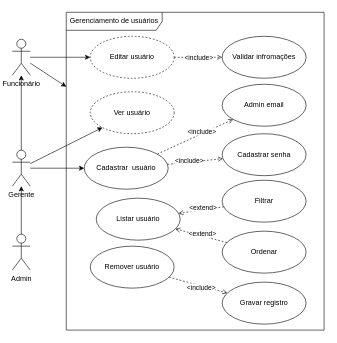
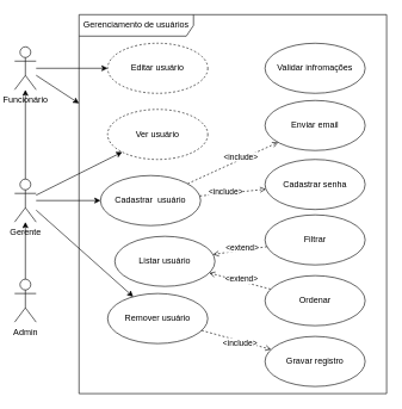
  <mxCell id="0" />
  <mxCell id="1" parent="0" />
  <mxCell id="2" value="Gerenciamento de usuários" style="shape=umlFrame;whiteSpace=wrap;html=1;width=160;height=30;" parent="1" vertex="1"><mxGeometry x="110" y="20" width="430" height="530" as="geometry" /></mxCell>
  <mxCell id="3" style="edgeStyle=none;html=1;" parent="1" source="4" target="9" edge="1"><mxGeometry relative="1" as="geometry" /></mxCell>
  <mxCell id="4" value="Admin" style="shape=umlActor;verticalLabelPosition=bottom;verticalAlign=top;html=1;" parent="1" vertex="1"><mxGeometry x="20" y="390" width="30" height="60" as="geometry" /></mxCell>
  <mxCell id="5" value="" style="edgeStyle=none;html=1;" parent="1" source="9" target="12" edge="1"><mxGeometry relative="1" as="geometry" /></mxCell>
  <mxCell id="6" style="edgeStyle=none;html=1;endArrow=classic;endFill=1;" parent="1" source="9" target="17" edge="1"><mxGeometry relative="1" as="geometry" /></mxCell>
  <mxCell id="7" style="edgeStyle=none;html=1;endArrow=classic;endFill=1;" parent="1" source="9" target="25" edge="1"><mxGeometry relative="1" as="geometry" /></mxCell>
+ <mxCell id="8" style="edgeStyle=none;html=1;endArrow=classic;endFill=1;" parent="1" source="9" target="23" edge="1"><mxGeometry relative="1" as="geometry" /></mxCell>
  <mxCell id="9" value="Gerente" style="shape=umlActor;verticalLabelPosition=bottom;verticalAlign=top;html=1;" parent="1" vertex="1"><mxGeometry x="20" y="250" width="30" height="60" as="geometry" /></mxCell>
  <mxCell id="10" style="edgeStyle=none;html=1;" parent="1" source="12" target="20" edge="1"><mxGeometry relative="1" as="geometry" /></mxCell>
  <mxCell id="11" style="edgeStyle=none;html=1;" parent="1" source="12" target="2" edge="1"><mxGeometry relative="1" as="geometry" /></mxCell>
  <mxCell id="12" value="Funcionário" style="shape=umlActor;verticalLabelPosition=bottom;verticalAlign=top;html=1;" parent="1" vertex="1"><mxGeometry x="20" y="65" width="30" height="60" as="geometry" /></mxCell>
  <mxCell id="13" style="edgeStyle=none;html=1;dashed=1;endArrow=open;endFill=0;" parent="1" source="17" target="32" edge="1"><mxGeometry relative="1" as="geometry" /></mxCell>
  <mxCell id="14" value="&amp;lt;include&amp;gt;" style="edgeLabel;html=1;align=center;verticalAlign=middle;resizable=0;points=[];" vertex="1" connectable="0" parent="13"><mxGeometry x="0.509" y="2" relative="1" as="geometry"><mxPoint x="-21" y="8" as="offset" /></mxGeometry></mxCell>
  <mxCell id="15" style="edgeStyle=none;html=1;dashed=1;endArrow=open;endFill=0;" parent="1" source="17" target="33" edge="1"><mxGeometry relative="1" as="geometry" /></mxCell>
  <mxCell id="16" value="&amp;lt;include&amp;gt;" style="edgeLabel;html=1;align=center;verticalAlign=middle;resizable=0;points=[];" vertex="1" connectable="0" parent="15"><mxGeometry x="-0.234" y="3" relative="1" as="geometry"><mxPoint as="offset" /></mxGeometry></mxCell>
  <mxCell id="17" value="Cadastrar&amp;nbsp; usuário" style="ellipse;whiteSpace=wrap;html=1;" parent="1" vertex="1"><mxGeometry x="140" y="245" width="140" height="70" as="geometry" /></mxCell>
- <mxCell id="18" style="edgeStyle=none;html=1;endArrow=open;endFill=0;dashed=1;" edge="1" parent="1" source="20" target="35"><mxGeometry relative="1" as="geometry" /></mxCell>
- <mxCell id="19" value="&amp;lt;include&amp;gt;" style="edgeLabel;html=1;align=center;verticalAlign=middle;resizable=0;points=[];" vertex="1" connectable="0" parent="18"><mxGeometry x="-0.593" y="-1" relative="1" as="geometry"><mxPoint x="24" y="-1" as="offset" /></mxGeometry></mxCell>
  <mxCell id="20" value="Editar usuário" style="ellipse;whiteSpace=wrap;html=1;dashed=1;" parent="1" vertex="1"><mxGeometry x="150" y="60" width="140" height="70" as="geometry" /></mxCell>
  <mxCell id="21" style="edgeStyle=none;html=1;dashed=1;endArrow=open;endFill=0;" parent="1" source="23" target="34" edge="1"><mxGeometry relative="1" as="geometry" /></mxCell>
  <mxCell id="22" value="&amp;lt;include&amp;gt;" style="edgeLabel;html=1;align=center;verticalAlign=middle;resizable=0;points=[];" vertex="1" connectable="0" parent="21"><mxGeometry x="0.228" relative="1" as="geometry"><mxPoint x="-7" as="offset" /></mxGeometry></mxCell>
  <mxCell id="23" value="Remover usuário" style="ellipse;whiteSpace=wrap;html=1;" parent="1" vertex="1"><mxGeometry x="150" y="410" width="140" height="70" as="geometry" /></mxCell>
  <mxCell id="24" value="Listar usuário" style="ellipse;whiteSpace=wrap;html=1;" parent="1" vertex="1"><mxGeometry x="160" y="330" width="140" height="70" as="geometry" /></mxCell>
  <mxCell id="25" value="Ver usuário" style="ellipse;whiteSpace=wrap;html=1;dashed=1;" parent="1" vertex="1"><mxGeometry x="150" y="152.5" width="140" height="70" as="geometry" /></mxCell>
  <mxCell id="26" style="edgeStyle=none;html=1;dashed=1;endArrow=open;endFill=0;" parent="1" source="28" target="24" edge="1"><mxGeometry relative="1" as="geometry" /></mxCell>
  <mxCell id="27" value="&amp;lt;extend&amp;gt;" style="edgeLabel;html=1;align=center;verticalAlign=middle;resizable=0;points=[];" vertex="1" connectable="0" parent="26"><mxGeometry x="-0.506" relative="1" as="geometry"><mxPoint x="-16" y="-2" as="offset" /></mxGeometry></mxCell>
  <mxCell id="28" value="Filtrar" style="ellipse;whiteSpace=wrap;html=1;" parent="1" vertex="1"><mxGeometry x="370" y="300" width="140" height="70" as="geometry" /></mxCell>
  <mxCell id="29" style="edgeStyle=none;html=1;dashed=1;endArrow=open;endFill=0;" parent="1" source="31" target="24" edge="1"><mxGeometry relative="1" as="geometry" /></mxCell>
  <mxCell id="30" value="&amp;lt;extend&amp;gt;" style="edgeLabel;html=1;align=center;verticalAlign=middle;resizable=0;points=[];" vertex="1" connectable="0" parent="29"><mxGeometry x="0.309" relative="1" as="geometry"><mxPoint x="15" as="offset" /></mxGeometry></mxCell>
  <mxCell id="31" value="Ordenar" style="ellipse;whiteSpace=wrap;html=1;" parent="1" vertex="1"><mxGeometry x="370" y="385" width="140" height="70" as="geometry" /></mxCell>
- <mxCell id="32" value="Admin email" style="ellipse;whiteSpace=wrap;html=1;" parent="1" vertex="1"><mxGeometry x="370" y="140" width="140" height="70" as="geometry" /></mxCell>
+ <mxCell id="32" value="Enviar email" style="ellipse;whiteSpace=wrap;html=1;" parent="1" vertex="1"><mxGeometry x="370" y="140" width="140" height="70" as="geometry" /></mxCell>
  <mxCell id="33" value="Cadastrar senha" style="ellipse;whiteSpace=wrap;html=1;" parent="1" vertex="1"><mxGeometry x="370" y="222.5" width="140" height="70" as="geometry" /></mxCell>
  <mxCell id="34" value="Gravar registro" style="ellipse;whiteSpace=wrap;html=1;" parent="1" vertex="1"><mxGeometry x="370" y="470" width="140" height="70" as="geometry" /></mxCell>
  <mxCell id="35" value="Validar infromações" style="ellipse;whiteSpace=wrap;html=1;" vertex="1" parent="1"><mxGeometry x="370" y="60" width="140" height="70" as="geometry" /></mxCell>
